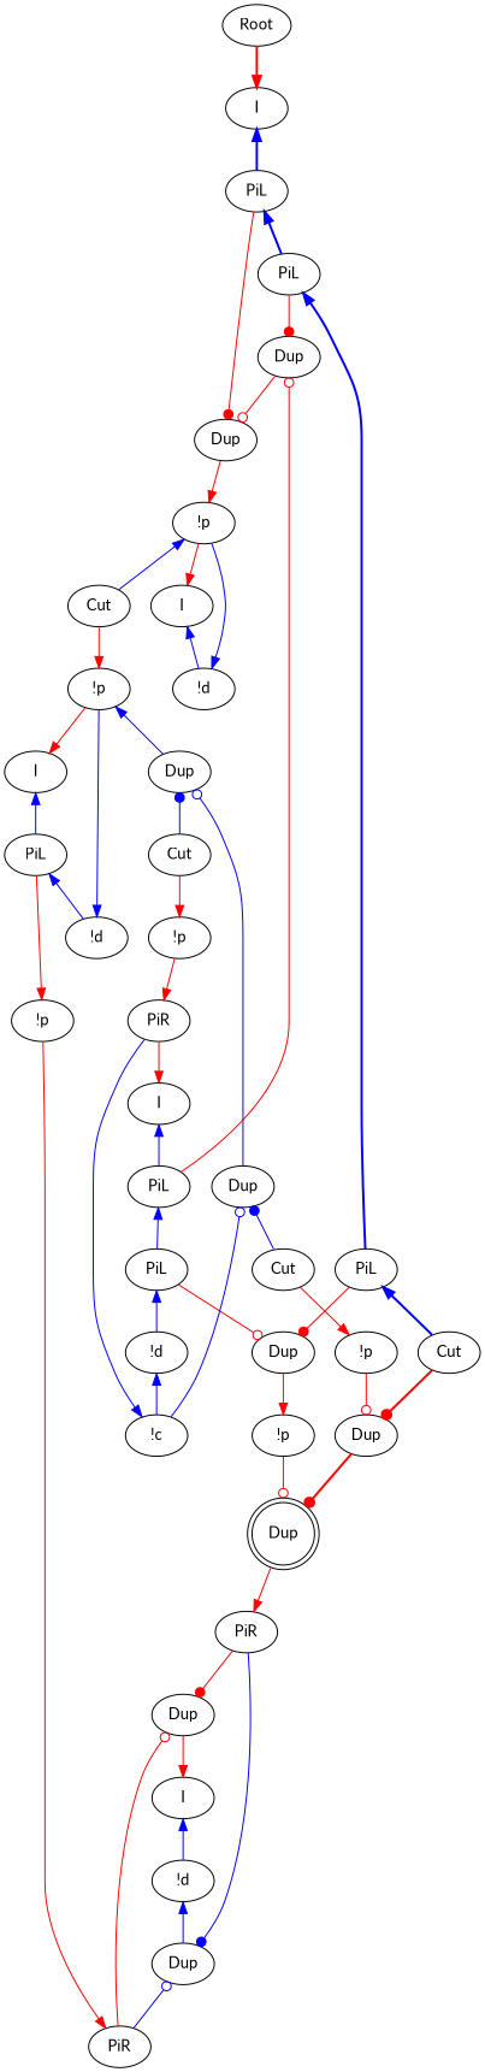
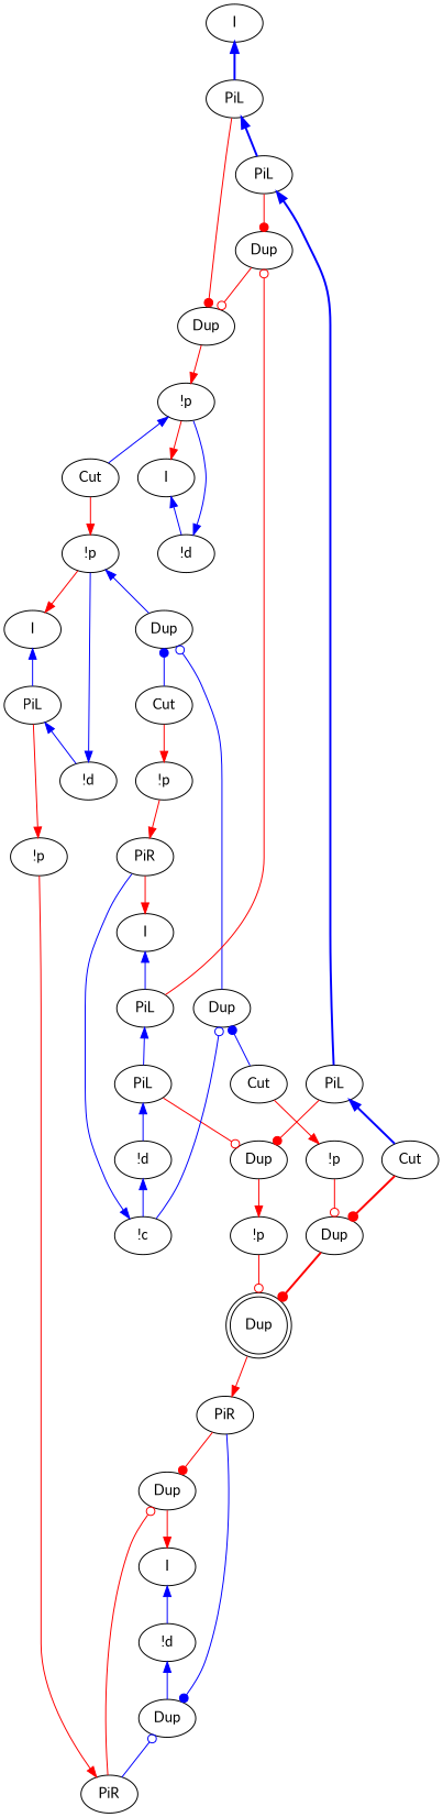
  digraph {
    fontname=Lato
    node [fontname=Lato]
    edge [color=red fontname=Lato]
-   n1 [label=Root]
    n2 [label=I]
    n3 [label="!p"]
    n4 [label=I]
    n5 [label=Cut]
    n6 [label="!d"]
    n7 [label=I]
    n8 [label="!d"]
    n9 [label=Dup]
    n10 [label="!p"]
    n11 [label=I]
    n12 [label=Dup]
    n13 [label="!d"]
    n14 [label=PiL]
    n15 [label="!p"]
    n16 [label=PiL]
    n17 [label="!p"]
    n18 [label=PiR]
    n19 [label=Cut]
    n20 [label=I]
    n21 [label="!c"]
    n22 [label="!d"]
    n23 [label=PiL]
    n24 [label=Dup]
    n25 [label=Cut]
    n26 [label=PiL]
    n27 [label=PiL]
    n28 [label=Dup]
    n29 [label=PiL]
    n30 [label=Dup]
    n31 [label=Cut]
    n32 [label="!p"]
    n33 [label=Dup]
    n34 [label=PiR]
    n35 [label=Dup shape=doublecircle]
    n36 [label=PiR]
    n37 [label=Dup]
    n38 [label="!p"]
    n39 [label=Dup]
-   n1 -> n2 [penwidth=2]
    n2 -> n16 [color=blue dir=back penwidth=2]
    n3 -> n4
    n3 -> n5 [color=blue dir=back]
    n4 -> n6 [color=blue dir=back]
    n5 -> n10
    n6 -> n3 [color=blue dir=back]
    n7 -> n8 [color=blue dir=back]
    n8 -> n9 [color=blue dir=back]
    n9 -> n34 [arrowtail=odot color=blue dir=back]
    n9 -> n36 [arrowtail=dot color=blue dir=back]
    n10 -> n11
    n10 -> n12 [color=blue dir=back]
    n11 -> n14 [color=blue dir=back]
    n12 -> n19 [arrowtail=dot color=blue dir=back]
    n12 -> n30 [arrowtail=odot color=blue dir=back]
    n13 -> n10 [color=blue dir=back]
    n14 -> n13 [color=blue dir=back]
    n14 -> n15
    n15 -> n34
    n16 -> n27 [color=blue dir=back penwidth=2]
    n16 -> n33 [arrowhead=dot]
    n17 -> n18
    n18 -> n20
    n19 -> n17
    n20 -> n29 [color=blue dir=back]
    n21 -> n18 [color=blue dir=back]
    n22 -> n21 [color=blue dir=back]
    n23 -> n24 [arrowhead=dot]
    n23 -> n25 [color=blue dir=back penwidth=2]
    n24 -> n32
    n25 -> n37 [arrowhead=dot penwidth=2]
    n26 -> n22 [color=blue dir=back]
    n26 -> n24 [arrowhead=odot]
    n27 -> n23 [color=blue dir=back penwidth=2]
    n27 -> n28 [arrowhead=dot]
    n28 -> n33 [arrowhead=odot]
    n29 -> n26 [color=blue dir=back]
    n29 -> n28 [arrowhead=odot]
    n30 -> n21 [arrowtail=odot color=blue dir=back]
    n30 -> n31 [arrowtail=dot color=blue dir=back]
    n31 -> n38
    n32 -> n35 [arrowhead=odot]
    n33 -> n3
    n34 -> n39 [arrowhead=odot]
    n35 -> n36
    n36 -> n39 [arrowhead=dot]
    n37 -> n35 [arrowhead=dot penwidth=2]
    n38 -> n37 [arrowhead=odot]
    n39 -> n7
  }
